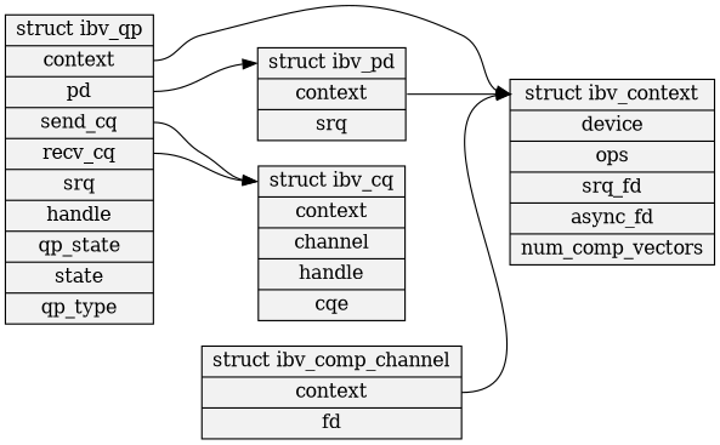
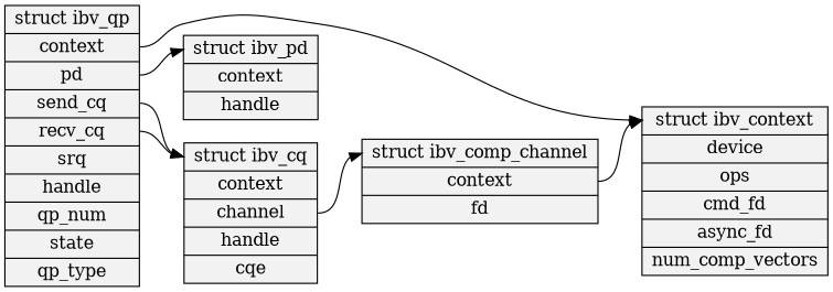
  digraph {
    rankdir=LR
    node [fillcolor=gray95 shape=record style=filled]
    edge [arrowtail=empty headport=class tailport=context]
-   n1 [label="{{<class> struct ibv_context|<device> device|ops|srq_fd|async_fd|num_comp_vectors}}"]
-   n2 [label="{{<class> struct ibv_pd|<context> context|srq}}"]
-   n3 [label="{{<class> struct ibv_qp|<context> context|<pd> pd|<send_cq> send_cq| <recv_cq> recv_cq|<srq> srq|handle|qp_state|state|qp_type}}"]
+   n1 [label="{{<class> struct ibv_context|<device> device|ops|cmd_fd|async_fd|num_comp_vectors}}"]
+   n2 [label="{{<class> struct ibv_pd|<context> context|handle}}"]
+   n3 [label="{{<class> struct ibv_qp|<context> context|<pd> pd|<send_cq> send_cq| <recv_cq> recv_cq|<srq> srq|handle|qp_num|state|qp_type}}"]
    n4 [label="{{<class> struct ibv_cq|<context> context|<channel> channel|handle|cqe}}"]
    n5 [label="{{<class> struct ibv_comp_channel|<context> context|fd}}"]
-   n2 -> n1
    n3 -> n1
    n3 -> n2 [tailport=pd]
    n3 -> n4 [tailport=send_cq]
    n3 -> n4 [tailport=recv_cq]
+   n4 -> n5 [tailport=channel]
    n5 -> n1
  }
